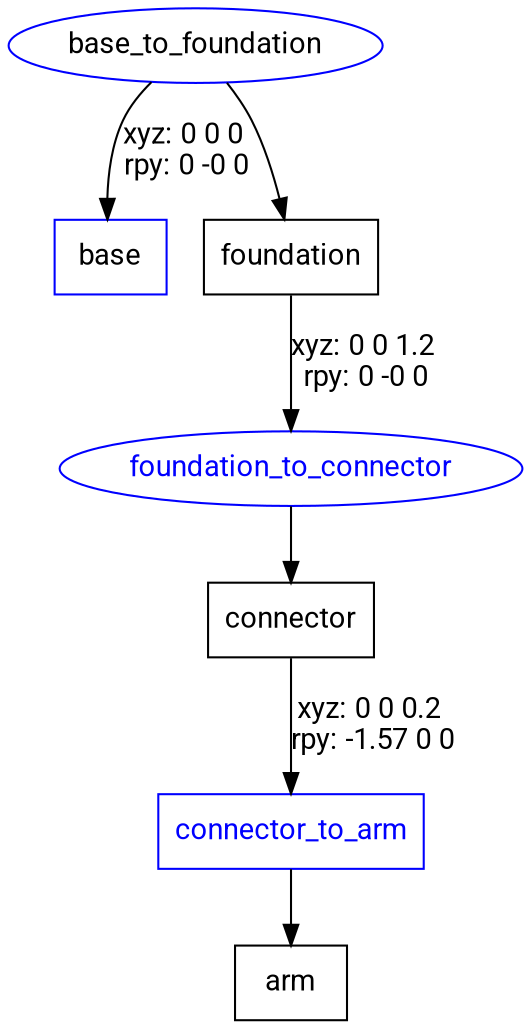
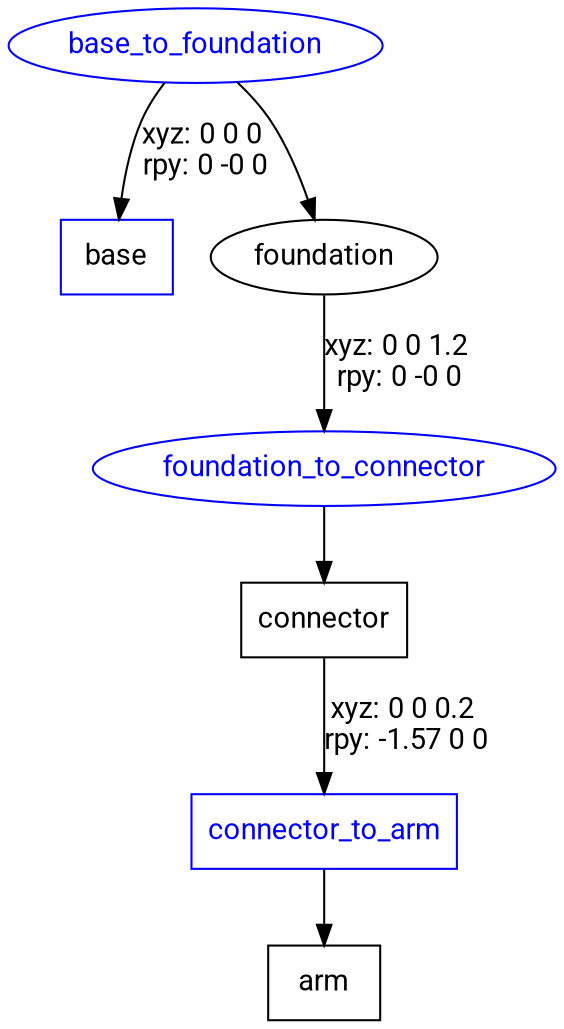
  digraph {
    fontname=Roboto
    node [color=blue fontname=Roboto shape=box]
    edge [fontname=Roboto]
    n1 [label=base]
-   base_to_foundation [fontcolor=black shape=ellipse]
-   n3 [label=foundation color=""]
+   base_to_foundation [fontcolor=blue shape=ellipse]
+   n3 [label=foundation shape=ellipse color=""]
    foundation_to_connector [fontcolor=blue shape=ellipse]
    n5 [label=connector color=""]
    connector_to_arm [fontcolor=blue]
    n7 [label=arm color=""]
    base_to_foundation -> n1 [label="xyz: 0 0 0 \nrpy: 0 -0 0"]
    base_to_foundation -> n3
    n3 -> foundation_to_connector [label="xyz: 0 0 1.2 \nrpy: 0 -0 0"]
    foundation_to_connector -> n5
    n5 -> connector_to_arm [label="xyz: 0 0 0.2 \nrpy: -1.57 0 0"]
    connector_to_arm -> n7
  }
